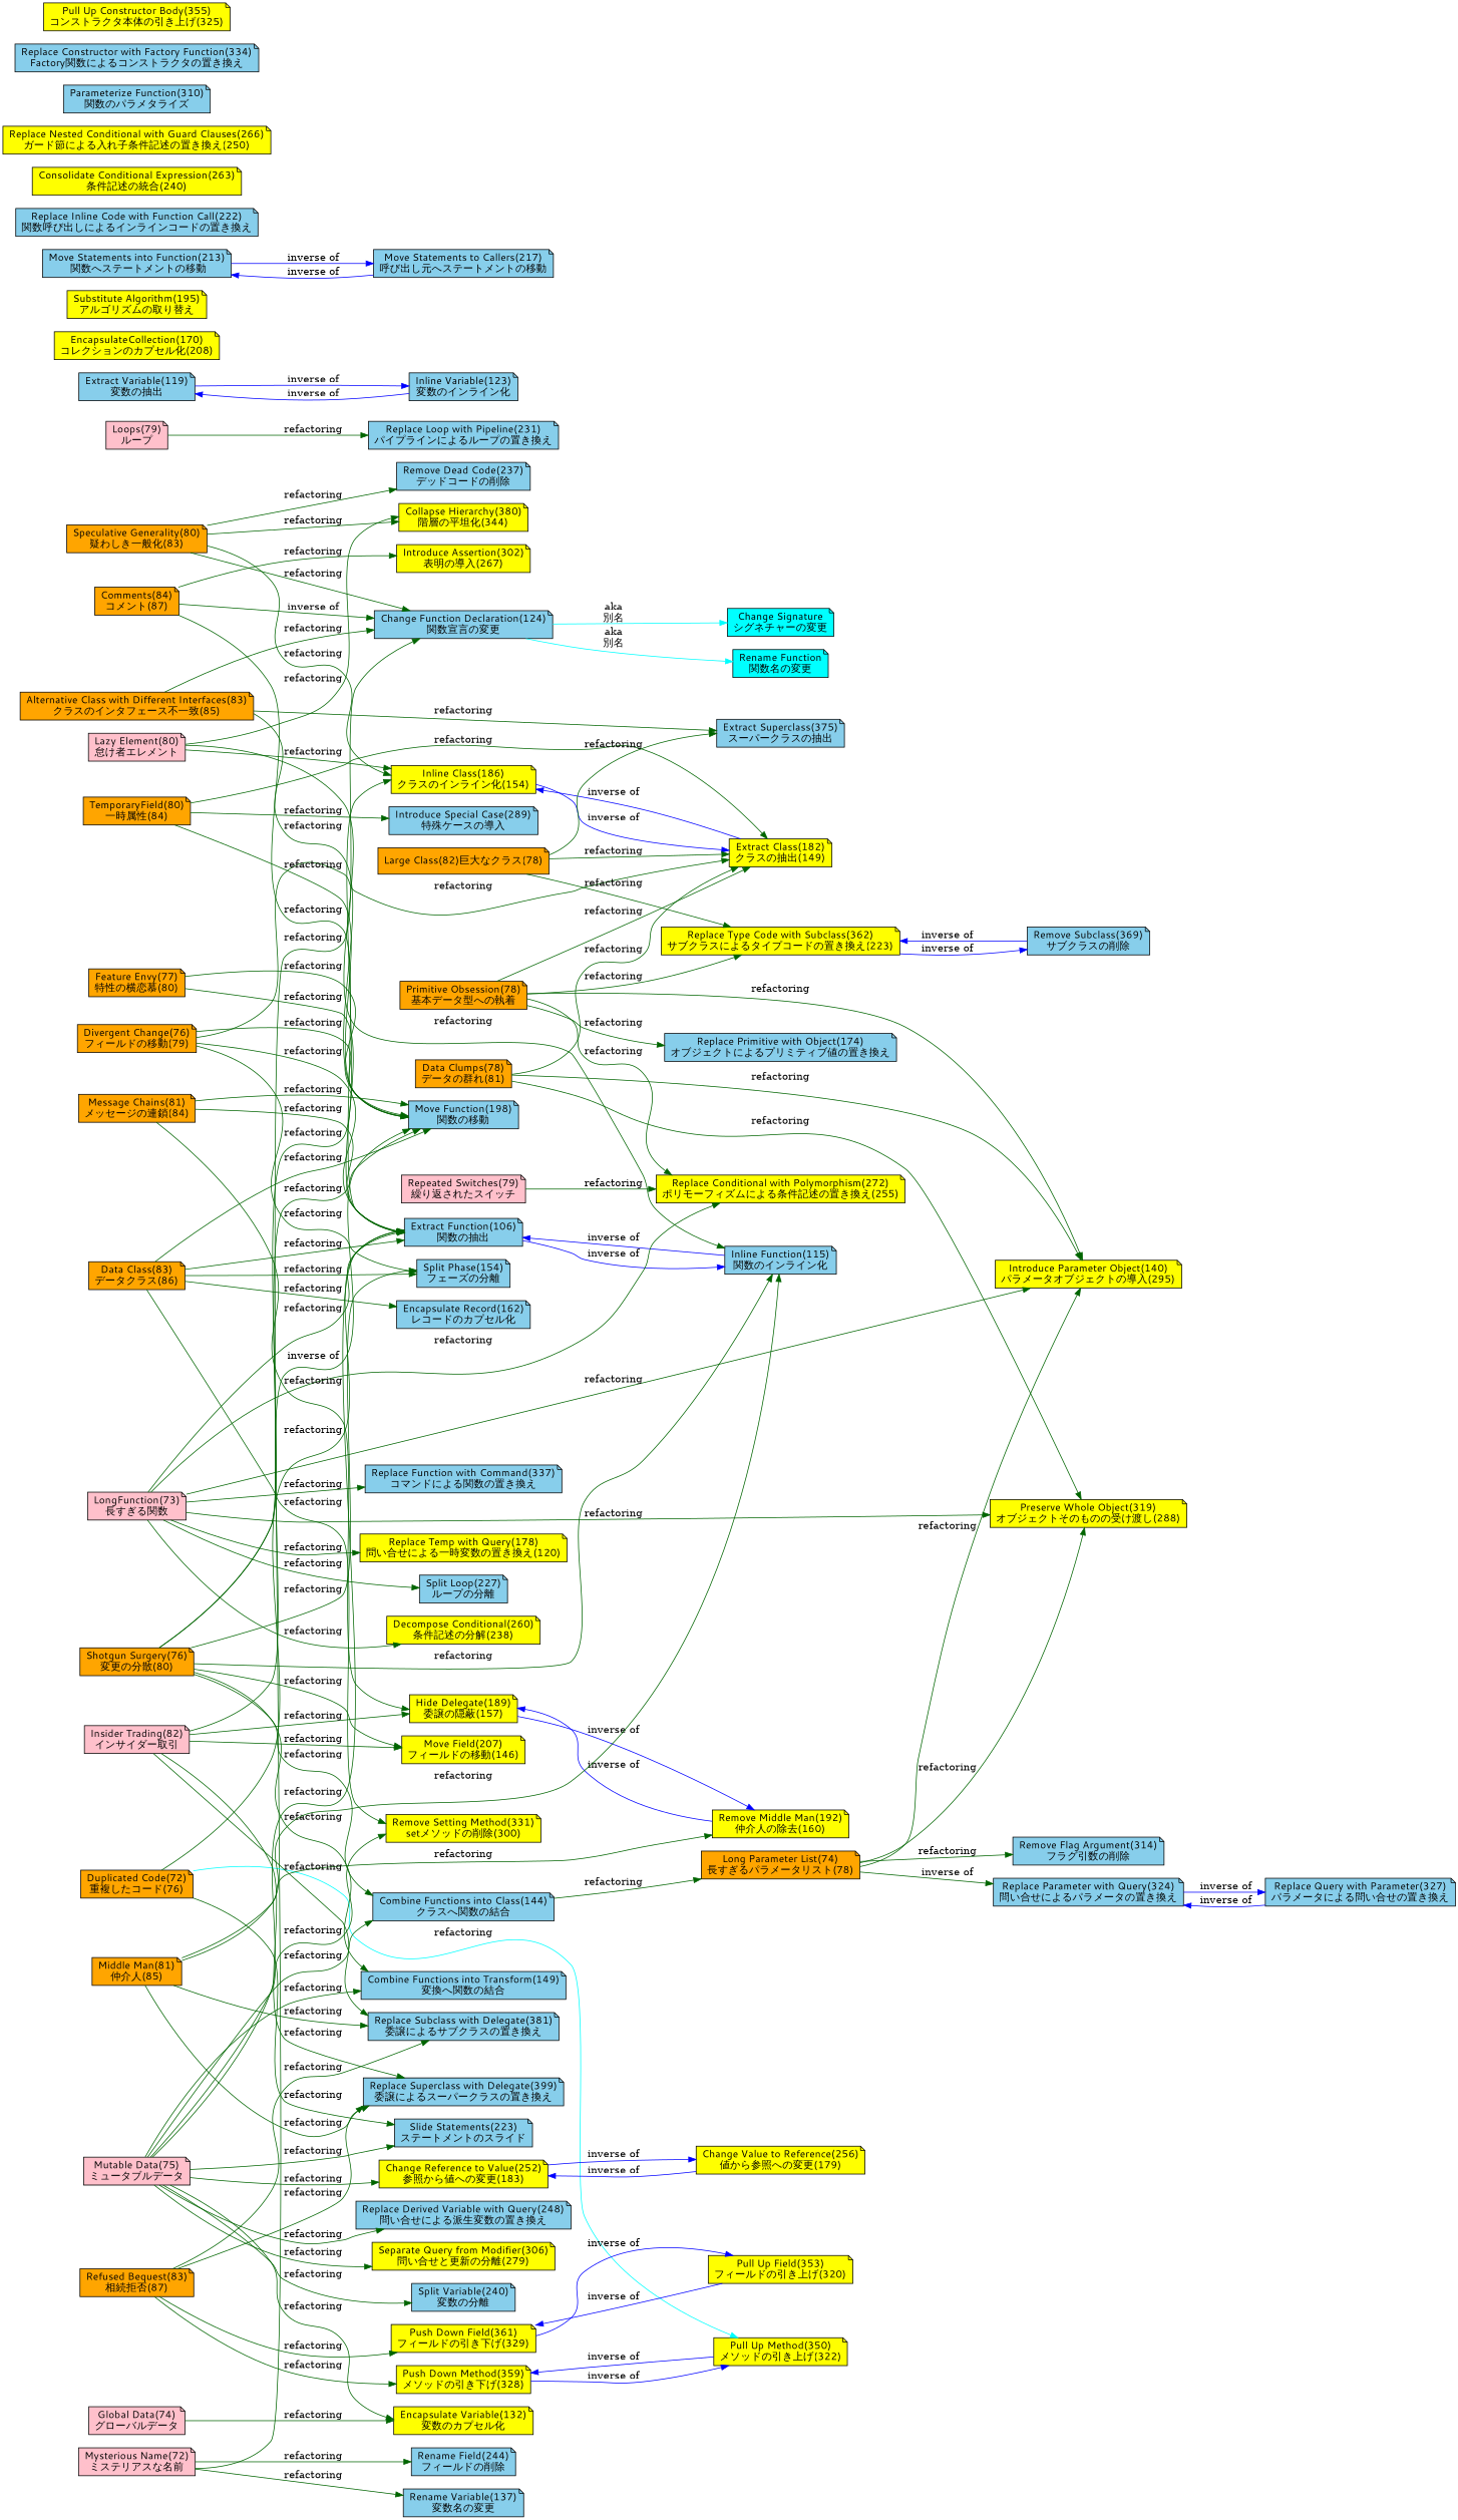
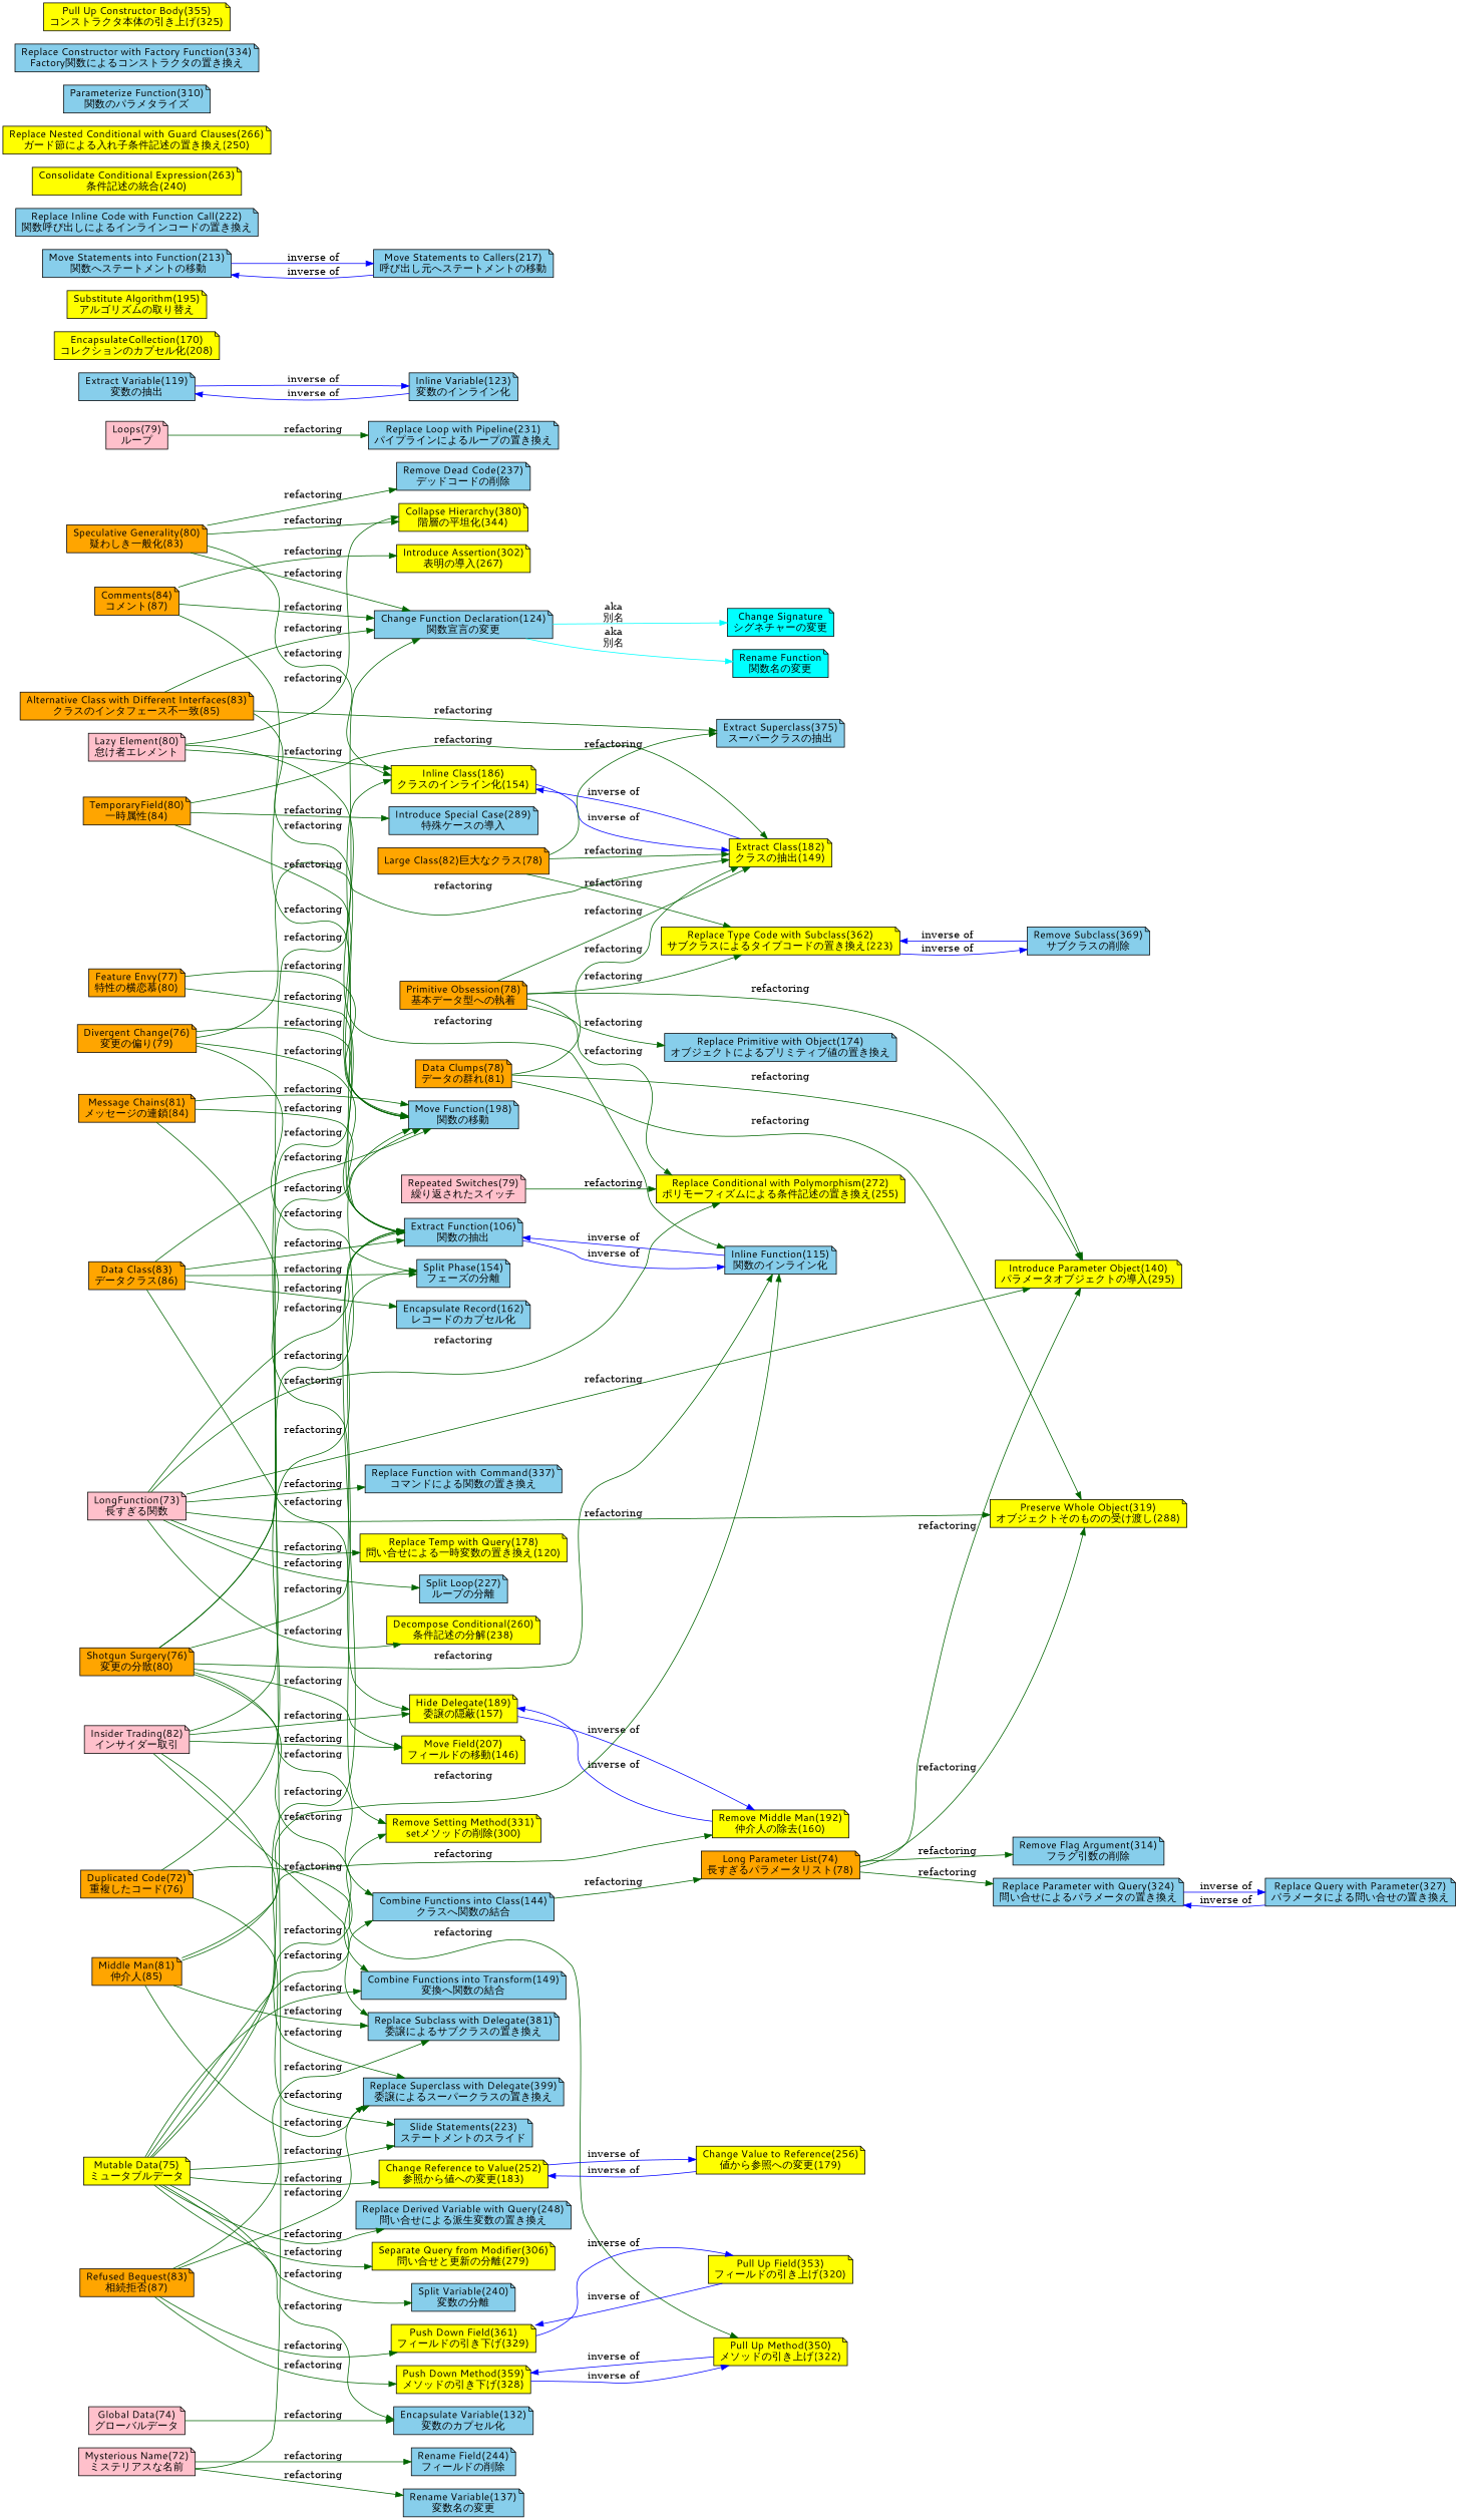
  digraph {
    rankdir=LR
    node [fillcolor=skyblue fontname="MS UI Gothic" shape=note style=filled]
    edge [color=darkgreen]
    n1 [fillcolor=pink label="Mysterious Name(72)\nミステリアスな名前"]
    n2 [label="Change Function Declaration(124)\n関数宣言の変更"]
    n3 [label="Rename Variable(137)\n変数名の変更"]
    n4 [label="Rename Field(244)\nフィールドの削除"]
    n5 [fillcolor=cyan label="Rename Function\n関数名の変更"]
    n6 [fillcolor=cyan label="Change Signature\nシグネチャーの変更"]
    n7 [fillcolor=orange label="Duplicated Code(72)\n重複したコード(76)"]
    n8 [label="Extract Function(106)\n関数の抽出"]
    n9 [label="Slide Statements(223)\nステートメントのスライド"]
    n10 [fillcolor=yellow label="Pull Up Method(350)\nメソッドの引き上げ(322)"]
    n11 [label="Inline Function(115)\n関数のインライン化"]
    n12 [fillcolor=yellow label="Push Down Method(359)\nメソッドの引き下げ(328)"]
    n13 [fillcolor=pink label="LongFunction(73)\n長すぎる関数"]
    n14 [fillcolor=yellow label="Introduce Parameter Object(140)\nパラメータオブジェクトの導入(295)"]
    n15 [fillcolor=yellow label="Replace Temp with Query(178)\n問い合せによる一時変数の置き換え(120)"]
    n16 [label="Split Loop(227)\nループの分離"]
    n17 [fillcolor=yellow label="Decompose Conditional(260)\n条件記述の分解(238)"]
    n18 [fillcolor=yellow label="Replace Conditional with Polymorphism(272)\nポリモーフィズムによる条件記述の置き換え(255)"]
    n19 [fillcolor=yellow label="Preserve Whole Object(319)\nオブジェクトそのものの受け渡し(288)"]
    n20 [label="Replace Function with Command(337)\nコマンドによる関数の置き換え"]
    n21 [fillcolor=orange label="Long Parameter List(74)\n長すぎるパラメータリスト(78)"]
    n22 [label="Remove Flag Argument(314)\nフラグ引数の削除"]
    n23 [label="Replace Parameter with Query(324)\n問い合せによるパラメータの置き換え"]
    n24 [label="Combine Functions into Class(144)\nクラスへ関数の結合"]
    n25 [label="Replace Query with Parameter(327)\nパラメータによる問い合せの置き換え"]
    n26 [fillcolor=pink label="Global Data(74)\nグローバルデータ"]
-   n27 [fillcolor=yellow label="Encapsulate Variable(132)\n変数のカプセル化"]
-   n28 [fillcolor=pink label="Mutable Data(75)\nミュータブルデータ"]
+   n27 [label="Encapsulate Variable(132)\n変数のカプセル化"]
+   n28 [fillcolor=yellow label="Mutable Data(75)\nミュータブルデータ"]
    n29 [label="Combine Functions into Transform(149)\n変換へ関数の結合"]
    n30 [label="Split Variable(240)\n変数の分離"]
    n31 [label="Replace Derived Variable with Query(248)\n問い合せによる派生変数の置き換え"]
    n32 [fillcolor=yellow label="Change Reference to Value(252)\n参照から値への変更(183)"]
    n33 [fillcolor=yellow label="Separate Query from Modifier(306)\n問い合せと更新の分離(279)"]
    n34 [fillcolor=yellow label="Remove Setting Method(331)\nsetメソッドの削除(300)"]
    n35 [fillcolor=yellow label="Change Value to Reference(256)\n値から参照への変更(179)"]
-   n36 [fillcolor=orange label="Divergent Change(76)\nフィールドの移動(79)"]
+   n36 [fillcolor=orange label="Divergent Change(76)\n変更の偏り(79)"]
    n37 [label="Split Phase(154)\nフェーズの分離"]
    n38 [fillcolor=yellow label="Extract Class(182)\nクラスの抽出(149)"]
    n39 [label="Move Function(198)\n関数の移動"]
    n40 [fillcolor=yellow label="Inline Class(186)\nクラスのインライン化(154)"]
    n41 [fillcolor=orange label="Shotgun Surgery(76)\n変更の分散(80)"]
    n42 [fillcolor=yellow label="Move Field(207)\nフィールドの移動(146)"]
    n43 [fillcolor=orange label="Feature Envy(77)\n特性の横恋慕(80)"]
    n44 [fillcolor=orange label="Data Clumps(78)\nデータの群れ(81)"]
    n45 [fillcolor=orange label="Primitive Obsession(78)\n基本データ型への執着"]
    n46 [label="Replace Primitive with Object(174)\nオブジェクトによるプリミティブ値の置き換え"]
    n47 [fillcolor=yellow label="Replace Type Code with Subclass(362)\nサブクラスによるタイプコードの置き換え(223)"]
    n48 [label="Remove Subclass(369)\nサブクラスの削除"]
    n49 [fillcolor=pink label="Repeated Switches(79)\n繰り返されたスイッチ"]
    n50 [fillcolor=pink label="Loops(79)\nループ"]
    n51 [label="Replace Loop with Pipeline(231)\nパイプラインによるループの置き換え"]
    n52 [fillcolor=pink label="Lazy Element(80)\n怠け者エレメント"]
    n53 [fillcolor=yellow label="Collapse Hierarchy(380)\n階層の平坦化(344)"]
    n54 [fillcolor=orange label="Speculative Generality(80)\n疑わしき一般化(83)"]
    n55 [label="Remove Dead Code(237)\nデッドコードの削除"]
    n56 [fillcolor=orange label="TemporaryField(80)\n一時属性(84)"]
    n57 [label="Introduce Special Case(289)\n特殊ケースの導入"]
    n58 [fillcolor=orange label="Message Chains(81)\nメッセージの連鎖(84)"]
    n59 [fillcolor=yellow label="Hide Delegate(189)\n委譲の隠蔽(157)"]
    n60 [fillcolor=yellow label="Remove Middle Man(192)\n仲介人の除去(160)"]
    n61 [fillcolor=orange label="Middle Man(81)\n仲介人(85)"]
    n62 [label="Replace Subclass with Delegate(381)\n委譲によるサブクラスの置き換え"]
    n63 [label="Replace Superclass with Delegate(399)\n委譲によるスーパークラスの置き換え"]
    n64 [fillcolor=pink label="Insider Trading(82)\nインサイダー取引"]
    n65 [fillcolor=orange label="Large Class(82)\巨大なクラス(78)"]
    n66 [label="Extract Superclass(375)\nスーパークラスの抽出"]
    n67 [fillcolor=orange label="Alternative Class with Different Interfaces(83)\nクラスのインタフェース不一致(85)"]
    n68 [fillcolor=orange label="Data Class(83)\nデータクラス(86)"]
    n69 [label="Encapsulate Record(162)\nレコードのカプセル化"]
    n70 [fillcolor=orange label="Refused Bequest(83)\n相続拒否(87)"]
    n71 [fillcolor=yellow label="Push Down Field(361)\nフィールドの引き下げ(329)"]
    n72 [fillcolor=yellow label="Pull Up Field(353)\nフィールドの引き上げ(320)"]
    n73 [fillcolor=orange label="Comments(84)\nコメント(87)"]
    n74 [fillcolor=yellow label="Introduce Assertion(302)\n表明の導入(267)"]
    n75 [label="Extract Variable(119)\n変数の抽出"]
    n76 [label="Inline Variable(123)\n変数のインライン化"]
    n77 [fillcolor=yellow label="EncapsulateCollection(170)\nコレクションのカプセル化(208)"]
    n78 [fillcolor=yellow label="Substitute Algorithm(195)\nアルゴリズムの取り替え"]
    n79 [label="Move Statements into Function(213)\n 関数へステートメントの移動"]
    n80 [label="Move Statements to Callers(217)\n呼び出し元へステートメントの移動"]
    n81 [label="Replace Inline Code with Function Call(222)\n関数呼び出しによるインラインコードの置き換え"]
    n82 [fillcolor=yellow label="Consolidate Conditional Expression(263)\n条件記述の統合(240)"]
    n83 [fillcolor=yellow label="Replace Nested Conditional with Guard Clauses(266)\nガード節による入れ子条件記述の置き換え(250)"]
    n84 [label="Parameterize Function(310)\n関数のパラメタライズ"]
    n85 [label="Replace Constructor with Factory Function(334)\nFactory関数によるコンストラクタの置き換え"]
    n86 [fillcolor=yellow label="Pull Up Constructor Body(355)\nコンストラクタ本体の引き上げ(325)"]
    n1 -> n2 [label=refactoring]
    n1 -> n3 [label=refactoring]
    n1 -> n4 [label=refactoring]
    n2 -> n5 [color=cyan label="aka\n別名"]
    n2 -> n6 [color=cyan label="aka\n別名"]
    n7 -> n8 [label=refactoring]
    n7 -> n9 [label=refactoring]
-   n7 -> n10 [color=cyan label=refactoring]
+   n7 -> n10 [label=refactoring]
    n8 -> n11 [color=blue label="inverse of"]
    n10 -> n12 [color=blue label="inverse of"]
    n11 -> n8 [color=blue label="inverse of"]
    n12 -> n10 [color=blue label="inverse of"]
    n13 -> n8 [label=refactoring]
    n13 -> n14 [label=refactoring]
    n13 -> n15 [label=refactoring]
    n13 -> n16 [label=refactoring]
    n13 -> n17 [label=refactoring]
    n13 -> n18 [label=refactoring]
    n13 -> n19 [label=refactoring]
    n13 -> n20 [label=refactoring]
    n21 -> n14 [label=refactoring]
    n21 -> n19 [label=refactoring]
    n21 -> n22 [label=refactoring]
-   n21 -> n23 [label="inverse of"]
+   n21 -> n23 [label=refactoring]
    n23 -> n25 [color=blue label="inverse of"]
    n24 -> n21 [label=refactoring]
    n25 -> n23 [color=blue label="inverse of"]
    n26 -> n27 [label=refactoring]
    n28 -> n8 [label=refactoring]
    n28 -> n9 [label=refactoring]
    n28 -> n24 [label=refactoring]
    n28 -> n27 [label=refactoring]
    n28 -> n29 [label=refactoring]
    n28 -> n30 [label=refactoring]
    n28 -> n31 [label=refactoring]
    n28 -> n32 [label=refactoring]
    n28 -> n33 [label=refactoring]
    n28 -> n34 [label=refactoring]
    n32 -> n35 [color=blue label="inverse of"]
    n35 -> n32 [color=blue label="inverse of"]
    n36 -> n8 [label=refactoring]
    n36 -> n37 [label=refactoring]
    n36 -> n38 [label=refactoring]
    n36 -> n39 [label=refactoring]
    n38 -> n40 [color=blue label="inverse of"]
    n40 -> n38 [color=blue label="inverse of"]
    n41 -> n11 [label=refactoring]
    n41 -> n24 [label=refactoring]
    n41 -> n29 [label=refactoring]
    n41 -> n37 [label=refactoring]
    n41 -> n39 [label=refactoring]
    n41 -> n40 [label=refactoring]
    n41 -> n42 [label=refactoring]
    n43 -> n8 [label=refactoring]
    n43 -> n39 [label=refactoring]
    n44 -> n14 [label=refactoring]
    n44 -> n19 [label=refactoring]
    n44 -> n38 [label=refactoring]
    n45 -> n14 [label=refactoring]
    n45 -> n18 [label=refactoring]
    n45 -> n38 [label=refactoring]
    n45 -> n46 [label=refactoring]
    n45 -> n47 [label=refactoring]
    n47 -> n48 [color=blue label="inverse of"]
    n48 -> n47 [color=blue label="inverse of"]
    n49 -> n18 [label=refactoring]
    n50 -> n51 [label=refactoring]
    n52 -> n11 [label=refactoring]
    n52 -> n40 [label=refactoring]
    n52 -> n53 [label=refactoring]
    n54 -> n2 [label=refactoring]
    n54 -> n40 [label=refactoring]
    n54 -> n53 [label=refactoring]
    n54 -> n55 [label=refactoring]
    n56 -> n38 [label=refactoring]
    n56 -> n39 [label=refactoring]
    n56 -> n57 [label=refactoring]
    n58 -> n8 [label=refactoring]
    n58 -> n39 [label=refactoring]
    n58 -> n59 [label=refactoring]
    n59 -> n60 [color=blue label="inverse of"]
    n60 -> n59 [color=blue label="inverse of"]
    n61 -> n11 [label=refactoring]
    n61 -> n60 [label=refactoring]
    n61 -> n62 [label=refactoring]
    n61 -> n63 [label=refactoring]
-   n64 -> n39 [label="inverse of"]
+   n64 -> n39 [label=refactoring]
    n64 -> n42 [label=refactoring]
    n64 -> n59 [label=refactoring]
    n64 -> n62 [label=refactoring]
    n64 -> n63 [label=refactoring]
    n65 -> n38 [label=refactoring]
    n65 -> n47 [label=refactoring]
    n65 -> n66 [label=refactoring]
    n67 -> n2 [label=refactoring]
    n67 -> n39 [label=refactoring]
    n67 -> n66 [label=refactoring]
    n68 -> n8 [label=refactoring]
    n68 -> n34 [label=refactoring]
    n68 -> n37 [label=refactoring]
    n68 -> n39 [label=refactoring]
    n68 -> n69 [label=refactoring]
    n70 -> n12 [label=refactoring]
    n70 -> n62 [label=refactoring]
    n70 -> n63 [label=refactoring]
    n70 -> n71 [label=refactoring]
    n71 -> n72 [color=blue label="inverse of"]
    n72 -> n71 [color=blue label="inverse of"]
-   n73 -> n2 [label="inverse of"]
+   n73 -> n2 [label=refactoring]
    n73 -> n8 [label=refactoring]
    n73 -> n74 [label=refactoring]
    n75 -> n76 [color=blue label="inverse of"]
    n76 -> n75 [color=blue label="inverse of"]
    n79 -> n80 [color=blue label="inverse of"]
    n80 -> n79 [color=blue label="inverse of"]
  }
